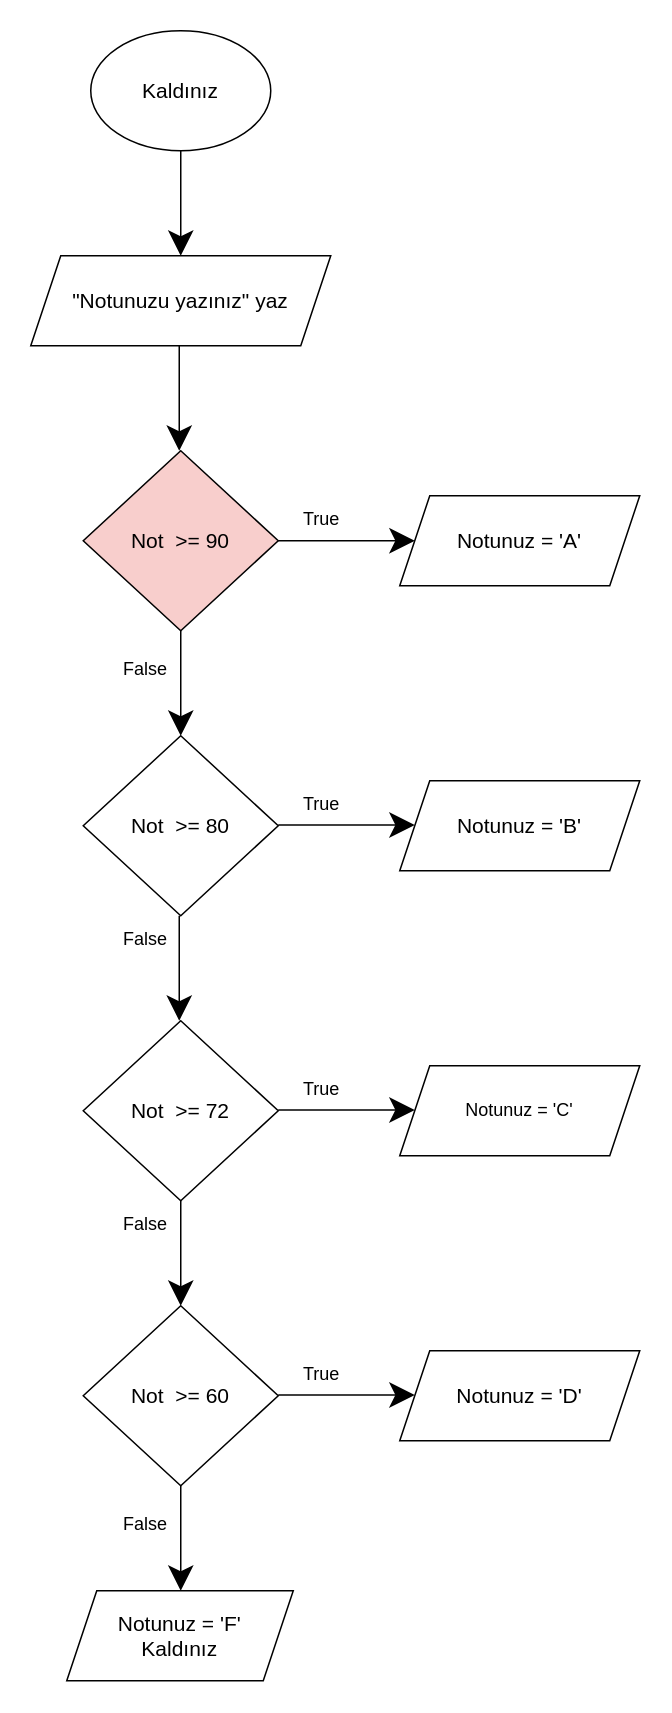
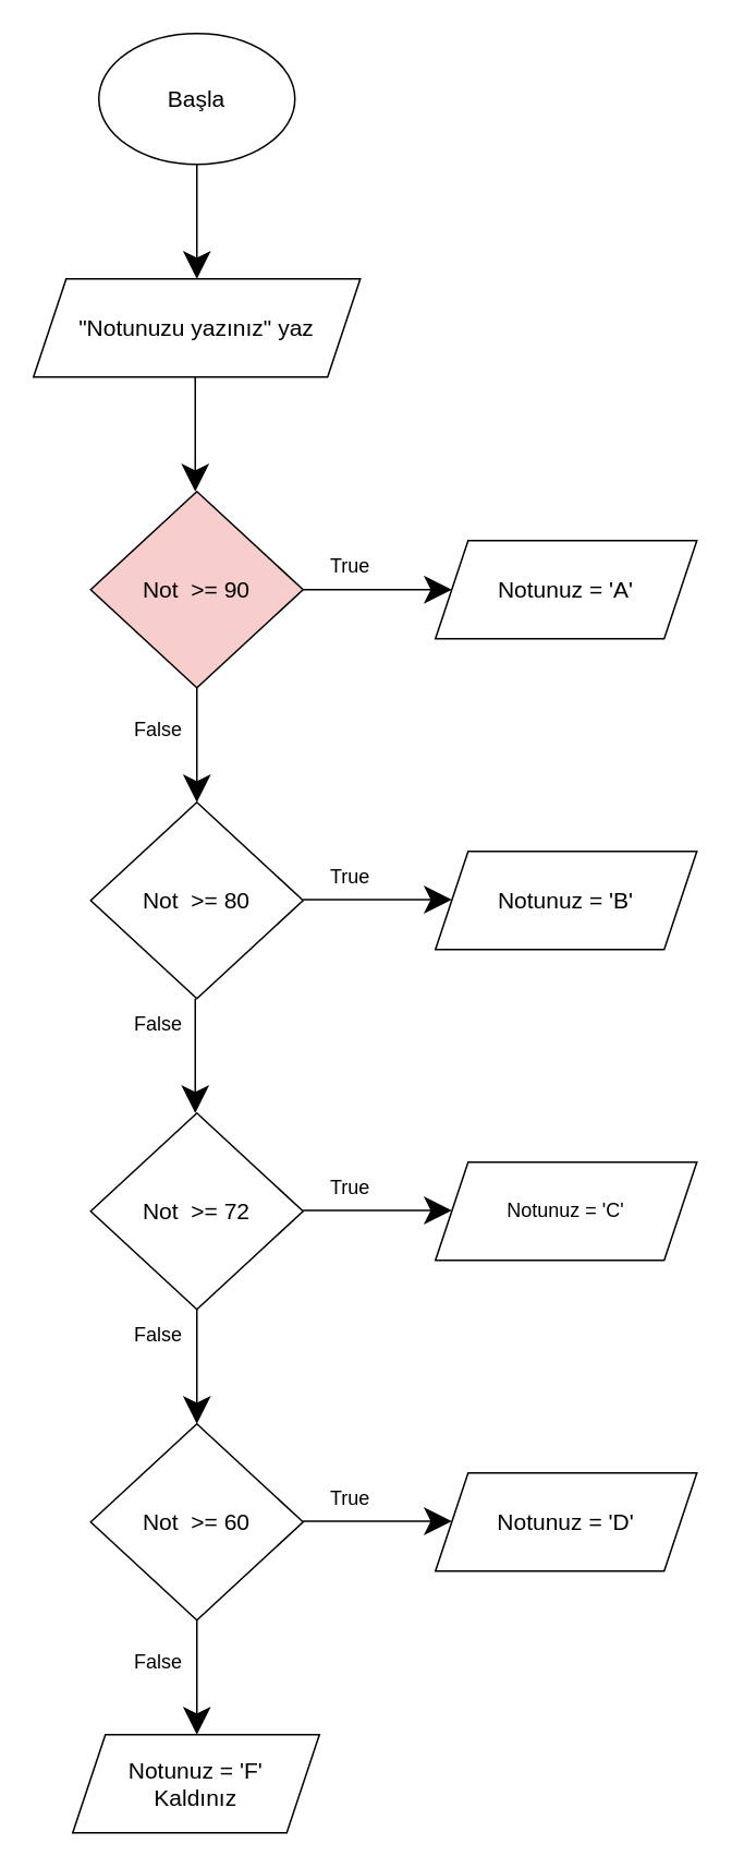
  <mxCell id="0" />
  <mxCell id="1" parent="0" />
- <mxCell id="2" value="&lt;font style=&quot;font-size: 14px&quot;&gt;Kaldınız&lt;/font&gt;" style="ellipse;whiteSpace=wrap;html=1;hachureGap=4;pointerEvents=0;" vertex="1" parent="1"><mxGeometry x="60" y="20" width="120" height="80" as="geometry" /></mxCell>
+ <mxCell id="2" value="&lt;font style=&quot;font-size: 14px&quot;&gt;Başla&lt;/font&gt;" style="ellipse;whiteSpace=wrap;html=1;hachureGap=4;pointerEvents=0;" vertex="1" parent="1"><mxGeometry x="60" y="20" width="120" height="80" as="geometry" /></mxCell>
  <mxCell id="3" value="" style="endArrow=classic;html=1;startSize=14;endSize=14;sourcePerimeterSpacing=8;targetPerimeterSpacing=8;" edge="1" parent="1"><mxGeometry width="50" height="50" relative="1" as="geometry"><mxPoint x="120" y="100" as="sourcePoint" /><mxPoint x="120" y="170" as="targetPoint" /></mxGeometry></mxCell>
  <mxCell id="4" value="&lt;font style=&quot;font-size: 14px&quot;&gt;&quot;Notunuzu yazınız&quot; yaz&lt;/font&gt;" style="shape=parallelogram;perimeter=parallelogramPerimeter;whiteSpace=wrap;html=1;fixedSize=1;hachureGap=4;pointerEvents=0;" vertex="1" parent="1"><mxGeometry x="20" y="170" width="200" height="60" as="geometry" /></mxCell>
  <mxCell id="5" value="" style="endArrow=classic;html=1;startSize=14;endSize=14;sourcePerimeterSpacing=8;targetPerimeterSpacing=8;" edge="1" parent="1"><mxGeometry width="50" height="50" relative="1" as="geometry"><mxPoint x="119" y="230" as="sourcePoint" /><mxPoint x="119" y="300" as="targetPoint" /></mxGeometry></mxCell>
  <mxCell id="6" value="&lt;font style=&quot;font-size: 14px&quot;&gt;Not &amp;nbsp;&amp;gt;= 90&lt;/font&gt;" style="rhombus;whiteSpace=wrap;html=1;hachureGap=4;pointerEvents=0;fillColor=#f8cecc;" vertex="1" parent="1"><mxGeometry x="55" y="300" width="130" height="120" as="geometry" /></mxCell>
  <mxCell id="7" value="" style="endArrow=classic;html=1;startSize=14;endSize=14;sourcePerimeterSpacing=8;targetPerimeterSpacing=8;" edge="1" parent="1"><mxGeometry width="50" height="50" relative="1" as="geometry"><mxPoint x="185" y="360" as="sourcePoint" /><mxPoint x="276" y="360" as="targetPoint" /></mxGeometry></mxCell>
  <mxCell id="8" value="" style="endArrow=classic;html=1;startSize=14;endSize=14;targetPerimeterSpacing=8;startArrow=none;exitX=0.5;exitY=1;exitDx=0;exitDy=0;" edge="1" parent="1" source="6"><mxGeometry width="50" height="50" relative="1" as="geometry"><mxPoint x="120" y="420" as="sourcePoint" /><mxPoint x="120" y="490" as="targetPoint" /><Array as="points"><mxPoint x="120" y="460" /></Array></mxGeometry></mxCell>
  <mxCell id="9" value="True" style="text;strokeColor=none;fillColor=none;align=left;verticalAlign=middle;spacingLeft=4;spacingRight=4;overflow=hidden;points=[[0,0.5],[1,0.5]];portConstraint=eastwest;rotatable=0;hachureGap=4;pointerEvents=0;" vertex="1" parent="1"><mxGeometry x="196" y="330" width="40" height="30" as="geometry" /></mxCell>
  <mxCell id="10" value="False" style="text;strokeColor=none;fillColor=none;align=left;verticalAlign=middle;spacingLeft=4;spacingRight=4;overflow=hidden;points=[[0,0.5],[1,0.5]];portConstraint=eastwest;rotatable=0;hachureGap=4;pointerEvents=0;" vertex="1" parent="1"><mxGeometry x="76" y="430" width="40" height="30" as="geometry" /></mxCell>
  <mxCell id="11" value="&lt;font style=&quot;font-size: 14px&quot;&gt;Not &amp;nbsp;&amp;gt;= 80&lt;/font&gt;" style="rhombus;whiteSpace=wrap;html=1;hachureGap=4;pointerEvents=0;" vertex="1" parent="1"><mxGeometry x="55" y="490" width="130" height="120" as="geometry" /></mxCell>
  <mxCell id="12" value="&lt;font style=&quot;font-size: 14px&quot;&gt;Notunuz = 'A'&lt;/font&gt;" style="shape=parallelogram;perimeter=parallelogramPerimeter;whiteSpace=wrap;html=1;fixedSize=1;hachureGap=4;pointerEvents=0;" vertex="1" parent="1"><mxGeometry x="266" y="330" width="160" height="60" as="geometry" /></mxCell>
  <mxCell id="13" value="" style="endArrow=classic;html=1;startSize=14;endSize=14;sourcePerimeterSpacing=8;targetPerimeterSpacing=8;" edge="1" parent="1"><mxGeometry width="50" height="50" relative="1" as="geometry"><mxPoint x="185" y="549.5" as="sourcePoint" /><mxPoint x="276" y="549.5" as="targetPoint" /></mxGeometry></mxCell>
  <mxCell id="14" value="True" style="text;strokeColor=none;fillColor=none;align=left;verticalAlign=middle;spacingLeft=4;spacingRight=4;overflow=hidden;points=[[0,0.5],[1,0.5]];portConstraint=eastwest;rotatable=0;hachureGap=4;pointerEvents=0;" vertex="1" parent="1"><mxGeometry x="196" y="520" width="40" height="30" as="geometry" /></mxCell>
  <mxCell id="15" value="&lt;font style=&quot;font-size: 14px&quot;&gt;Notunuz = 'B'&lt;/font&gt;" style="shape=parallelogram;perimeter=parallelogramPerimeter;whiteSpace=wrap;html=1;fixedSize=1;hachureGap=4;pointerEvents=0;" vertex="1" parent="1"><mxGeometry x="266" y="520" width="160" height="60" as="geometry" /></mxCell>
  <mxCell id="16" value="" style="endArrow=classic;html=1;startSize=14;endSize=14;targetPerimeterSpacing=8;startArrow=none;exitX=0.5;exitY=1;exitDx=0;exitDy=0;" edge="1" parent="1"><mxGeometry width="50" height="50" relative="1" as="geometry"><mxPoint x="119" y="610" as="sourcePoint" /><mxPoint x="119" y="680" as="targetPoint" /><Array as="points"><mxPoint x="119" y="650" /></Array></mxGeometry></mxCell>
  <mxCell id="17" value="False" style="text;strokeColor=none;fillColor=none;align=left;verticalAlign=middle;spacingLeft=4;spacingRight=4;overflow=hidden;points=[[0,0.5],[1,0.5]];portConstraint=eastwest;rotatable=0;hachureGap=4;pointerEvents=0;" vertex="1" parent="1"><mxGeometry x="76" y="800" width="40" height="30" as="geometry" /></mxCell>
  <mxCell id="18" value="&lt;font style=&quot;font-size: 14px&quot;&gt;Not &amp;nbsp;&amp;gt;= 72&lt;/font&gt;" style="rhombus;whiteSpace=wrap;html=1;hachureGap=4;pointerEvents=0;" vertex="1" parent="1"><mxGeometry x="55" y="680" width="130" height="120" as="geometry" /></mxCell>
  <mxCell id="19" value="" style="endArrow=classic;html=1;startSize=14;endSize=14;sourcePerimeterSpacing=8;targetPerimeterSpacing=8;" edge="1" parent="1"><mxGeometry width="50" height="50" relative="1" as="geometry"><mxPoint x="185" y="739.5" as="sourcePoint" /><mxPoint x="276" y="739.5" as="targetPoint" /></mxGeometry></mxCell>
  <mxCell id="20" value="True" style="text;strokeColor=none;fillColor=none;align=left;verticalAlign=middle;spacingLeft=4;spacingRight=4;overflow=hidden;points=[[0,0.5],[1,0.5]];portConstraint=eastwest;rotatable=0;hachureGap=4;pointerEvents=0;" vertex="1" parent="1"><mxGeometry x="196" y="900" width="40" height="30" as="geometry" /></mxCell>
  <mxCell id="21" value="Notunuz = 'C'" style="shape=parallelogram;perimeter=parallelogramPerimeter;whiteSpace=wrap;html=1;fixedSize=1;hachureGap=4;pointerEvents=0;" vertex="1" parent="1"><mxGeometry x="266" y="710" width="160" height="60" as="geometry" /></mxCell>
  <mxCell id="22" value="" style="endArrow=classic;html=1;startSize=14;endSize=14;targetPerimeterSpacing=8;startArrow=none;exitX=0.5;exitY=1;exitDx=0;exitDy=0;" edge="1" parent="1"><mxGeometry width="50" height="50" relative="1" as="geometry"><mxPoint x="120" y="800" as="sourcePoint" /><mxPoint x="120" y="870" as="targetPoint" /><Array as="points"><mxPoint x="120" y="840" /></Array></mxGeometry></mxCell>
  <mxCell id="23" value="False" style="text;strokeColor=none;fillColor=none;align=left;verticalAlign=middle;spacingLeft=4;spacingRight=4;overflow=hidden;points=[[0,0.5],[1,0.5]];portConstraint=eastwest;rotatable=0;hachureGap=4;pointerEvents=0;" vertex="1" parent="1"><mxGeometry x="76" y="610" width="40" height="30" as="geometry" /></mxCell>
  <mxCell id="24" value="&lt;font style=&quot;font-size: 14px&quot;&gt;Not &amp;nbsp;&amp;gt;= 60&lt;/font&gt;" style="rhombus;whiteSpace=wrap;html=1;hachureGap=4;pointerEvents=0;" vertex="1" parent="1"><mxGeometry x="55" y="870" width="130" height="120" as="geometry" /></mxCell>
  <mxCell id="25" value="" style="endArrow=classic;html=1;startSize=14;endSize=14;sourcePerimeterSpacing=8;targetPerimeterSpacing=8;" edge="1" parent="1"><mxGeometry width="50" height="50" relative="1" as="geometry"><mxPoint x="185" y="929.5" as="sourcePoint" /><mxPoint x="276" y="929.5" as="targetPoint" /></mxGeometry></mxCell>
  <mxCell id="26" value="True" style="text;strokeColor=none;fillColor=none;align=left;verticalAlign=middle;spacingLeft=4;spacingRight=4;overflow=hidden;points=[[0,0.5],[1,0.5]];portConstraint=eastwest;rotatable=0;hachureGap=4;pointerEvents=0;" vertex="1" parent="1"><mxGeometry x="196" y="710" width="40" height="30" as="geometry" /></mxCell>
  <mxCell id="27" value="&lt;font style=&quot;font-size: 14px&quot;&gt;Notunuz = 'D'&lt;/font&gt;" style="shape=parallelogram;perimeter=parallelogramPerimeter;whiteSpace=wrap;html=1;fixedSize=1;hachureGap=4;pointerEvents=0;" vertex="1" parent="1"><mxGeometry x="266" y="900" width="160" height="60" as="geometry" /></mxCell>
  <mxCell id="28" value="" style="endArrow=classic;html=1;startSize=14;endSize=14;targetPerimeterSpacing=8;startArrow=none;exitX=0.5;exitY=1;exitDx=0;exitDy=0;" edge="1" parent="1"><mxGeometry width="50" height="50" relative="1" as="geometry"><mxPoint x="120" y="990" as="sourcePoint" /><mxPoint x="120" y="1060" as="targetPoint" /><Array as="points"><mxPoint x="120" y="1030" /></Array></mxGeometry></mxCell>
  <mxCell id="29" value="False" style="text;strokeColor=none;fillColor=none;align=left;verticalAlign=middle;spacingLeft=4;spacingRight=4;overflow=hidden;points=[[0,0.5],[1,0.5]];portConstraint=eastwest;rotatable=0;hachureGap=4;pointerEvents=0;" vertex="1" parent="1"><mxGeometry x="76" y="1000" width="40" height="30" as="geometry" /></mxCell>
  <mxCell id="30" value="&lt;font style=&quot;font-size: 14px&quot;&gt;Notunuz = 'F'&lt;br&gt;Kaldınız&lt;/font&gt;" style="shape=parallelogram;perimeter=parallelogramPerimeter;whiteSpace=wrap;html=1;fixedSize=1;hachureGap=4;pointerEvents=0;" vertex="1" parent="1"><mxGeometry x="44" y="1060" width="151" height="60" as="geometry" /></mxCell>
